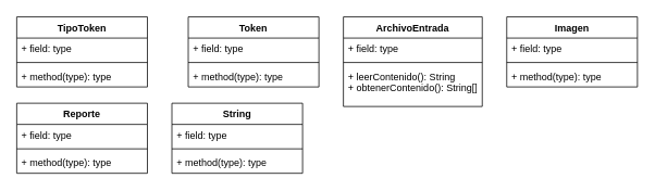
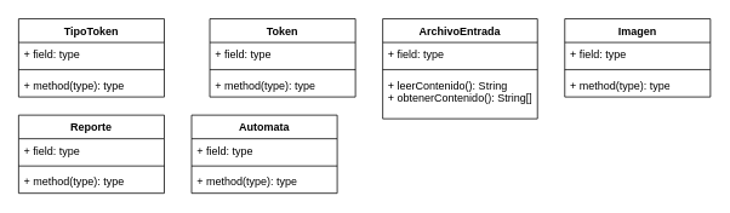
  <mxCell id="0" />
  <mxCell id="1" parent="0" />
  <mxCell id="2" value="TipoToken" style="swimlane;fontStyle=1;align=center;verticalAlign=top;childLayout=stackLayout;horizontal=1;startSize=26;horizontalStack=0;resizeParent=1;resizeParentMax=0;resizeLast=0;collapsible=1;marginBottom=0;whiteSpace=wrap;html=1;" vertex="1" parent="1"><mxGeometry x="20" y="20" width="160" height="86" as="geometry" /></mxCell>
  <mxCell id="3" value="+ field: type" style="text;strokeColor=none;fillColor=none;align=left;verticalAlign=top;spacingLeft=4;spacingRight=4;overflow=hidden;rotatable=0;points=[[0,0.5],[1,0.5]];portConstraint=eastwest;whiteSpace=wrap;html=1;" vertex="1" parent="2"><mxGeometry y="26" width="160" height="26" as="geometry" /></mxCell>
  <mxCell id="4" value="" style="line;strokeWidth=1;fillColor=none;align=left;verticalAlign=middle;spacingTop=-1;spacingLeft=3;spacingRight=3;rotatable=0;labelPosition=right;points=[];portConstraint=eastwest;strokeColor=inherit;" vertex="1" parent="2"><mxGeometry y="52" width="160" height="8" as="geometry" /></mxCell>
  <mxCell id="5" value="+ method(type): type" style="text;strokeColor=none;fillColor=none;align=left;verticalAlign=top;spacingLeft=4;spacingRight=4;overflow=hidden;rotatable=0;points=[[0,0.5],[1,0.5]];portConstraint=eastwest;whiteSpace=wrap;html=1;" vertex="1" parent="2"><mxGeometry y="60" width="160" height="26" as="geometry" /></mxCell>
  <mxCell id="6" value="Token" style="swimlane;fontStyle=1;align=center;verticalAlign=top;childLayout=stackLayout;horizontal=1;startSize=26;horizontalStack=0;resizeParent=1;resizeParentMax=0;resizeLast=0;collapsible=1;marginBottom=0;whiteSpace=wrap;html=1;" vertex="1" parent="1"><mxGeometry x="230" y="20" width="160" height="86" as="geometry" /></mxCell>
  <mxCell id="7" value="+ field: type" style="text;strokeColor=none;fillColor=none;align=left;verticalAlign=top;spacingLeft=4;spacingRight=4;overflow=hidden;rotatable=0;points=[[0,0.5],[1,0.5]];portConstraint=eastwest;whiteSpace=wrap;html=1;" vertex="1" parent="6"><mxGeometry y="26" width="160" height="26" as="geometry" /></mxCell>
  <mxCell id="8" value="" style="line;strokeWidth=1;fillColor=none;align=left;verticalAlign=middle;spacingTop=-1;spacingLeft=3;spacingRight=3;rotatable=0;labelPosition=right;points=[];portConstraint=eastwest;strokeColor=inherit;" vertex="1" parent="6"><mxGeometry y="52" width="160" height="8" as="geometry" /></mxCell>
  <mxCell id="9" value="+ method(type): type" style="text;strokeColor=none;fillColor=none;align=left;verticalAlign=top;spacingLeft=4;spacingRight=4;overflow=hidden;rotatable=0;points=[[0,0.5],[1,0.5]];portConstraint=eastwest;whiteSpace=wrap;html=1;" vertex="1" parent="6"><mxGeometry y="60" width="160" height="26" as="geometry" /></mxCell>
  <mxCell id="10" value="ArchivoEntrada" style="swimlane;fontStyle=1;align=center;verticalAlign=top;childLayout=stackLayout;horizontal=1;startSize=26;horizontalStack=0;resizeParent=1;resizeParentMax=0;resizeLast=0;collapsible=1;marginBottom=0;whiteSpace=wrap;html=1;" vertex="1" parent="1"><mxGeometry x="420" y="20" width="170" height="110" as="geometry" /></mxCell>
  <mxCell id="11" value="+ field: type" style="text;strokeColor=none;fillColor=none;align=left;verticalAlign=top;spacingLeft=4;spacingRight=4;overflow=hidden;rotatable=0;points=[[0,0.5],[1,0.5]];portConstraint=eastwest;whiteSpace=wrap;html=1;" vertex="1" parent="10"><mxGeometry y="26" width="170" height="26" as="geometry" /></mxCell>
  <mxCell id="12" value="" style="line;strokeWidth=1;fillColor=none;align=left;verticalAlign=middle;spacingTop=-1;spacingLeft=3;spacingRight=3;rotatable=0;labelPosition=right;points=[];portConstraint=eastwest;strokeColor=inherit;" vertex="1" parent="10"><mxGeometry y="52" width="170" height="8" as="geometry" /></mxCell>
  <mxCell id="13" value="+ leerContenido(): String&lt;div&gt;+ obtenerContenido(): String[]&lt;br&gt;&lt;/div&gt;" style="text;strokeColor=none;fillColor=none;align=left;verticalAlign=top;spacingLeft=4;spacingRight=4;overflow=hidden;rotatable=0;points=[[0,0.5],[1,0.5]];portConstraint=eastwest;whiteSpace=wrap;html=1;" vertex="1" parent="10"><mxGeometry y="60" width="170" height="50" as="geometry" /></mxCell>
  <mxCell id="14" value="Imagen" style="swimlane;fontStyle=1;align=center;verticalAlign=top;childLayout=stackLayout;horizontal=1;startSize=26;horizontalStack=0;resizeParent=1;resizeParentMax=0;resizeLast=0;collapsible=1;marginBottom=0;whiteSpace=wrap;html=1;" vertex="1" parent="1"><mxGeometry x="620" y="20" width="160" height="86" as="geometry" /></mxCell>
  <mxCell id="15" value="+ field: type" style="text;strokeColor=none;fillColor=none;align=left;verticalAlign=top;spacingLeft=4;spacingRight=4;overflow=hidden;rotatable=0;points=[[0,0.5],[1,0.5]];portConstraint=eastwest;whiteSpace=wrap;html=1;" vertex="1" parent="14"><mxGeometry y="26" width="160" height="26" as="geometry" /></mxCell>
  <mxCell id="16" value="" style="line;strokeWidth=1;fillColor=none;align=left;verticalAlign=middle;spacingTop=-1;spacingLeft=3;spacingRight=3;rotatable=0;labelPosition=right;points=[];portConstraint=eastwest;strokeColor=inherit;" vertex="1" parent="14"><mxGeometry y="52" width="160" height="8" as="geometry" /></mxCell>
  <mxCell id="17" value="+ method(type): type" style="text;strokeColor=none;fillColor=none;align=left;verticalAlign=top;spacingLeft=4;spacingRight=4;overflow=hidden;rotatable=0;points=[[0,0.5],[1,0.5]];portConstraint=eastwest;whiteSpace=wrap;html=1;" vertex="1" parent="14"><mxGeometry y="60" width="160" height="26" as="geometry" /></mxCell>
- <mxCell id="18" value="String" style="swimlane;fontStyle=1;align=center;verticalAlign=top;childLayout=stackLayout;horizontal=1;startSize=26;horizontalStack=0;resizeParent=1;resizeParentMax=0;resizeLast=0;collapsible=1;marginBottom=0;whiteSpace=wrap;html=1;" vertex="1" parent="1"><mxGeometry x="210" y="126" width="160" height="86" as="geometry" /></mxCell>
+ <mxCell id="18" value="Automata" style="swimlane;fontStyle=1;align=center;verticalAlign=top;childLayout=stackLayout;horizontal=1;startSize=26;horizontalStack=0;resizeParent=1;resizeParentMax=0;resizeLast=0;collapsible=1;marginBottom=0;whiteSpace=wrap;html=1;" vertex="1" parent="1"><mxGeometry x="210" y="126" width="160" height="86" as="geometry" /></mxCell>
  <mxCell id="19" value="+ field: type" style="text;strokeColor=none;fillColor=none;align=left;verticalAlign=top;spacingLeft=4;spacingRight=4;overflow=hidden;rotatable=0;points=[[0,0.5],[1,0.5]];portConstraint=eastwest;whiteSpace=wrap;html=1;" vertex="1" parent="18"><mxGeometry y="26" width="160" height="26" as="geometry" /></mxCell>
  <mxCell id="20" value="" style="line;strokeWidth=1;fillColor=none;align=left;verticalAlign=middle;spacingTop=-1;spacingLeft=3;spacingRight=3;rotatable=0;labelPosition=right;points=[];portConstraint=eastwest;strokeColor=inherit;" vertex="1" parent="18"><mxGeometry y="52" width="160" height="8" as="geometry" /></mxCell>
  <mxCell id="21" value="+ method(type): type" style="text;strokeColor=none;fillColor=none;align=left;verticalAlign=top;spacingLeft=4;spacingRight=4;overflow=hidden;rotatable=0;points=[[0,0.5],[1,0.5]];portConstraint=eastwest;whiteSpace=wrap;html=1;" vertex="1" parent="18"><mxGeometry y="60" width="160" height="26" as="geometry" /></mxCell>
  <mxCell id="22" value="Reporte" style="swimlane;fontStyle=1;align=center;verticalAlign=top;childLayout=stackLayout;horizontal=1;startSize=26;horizontalStack=0;resizeParent=1;resizeParentMax=0;resizeLast=0;collapsible=1;marginBottom=0;whiteSpace=wrap;html=1;" vertex="1" parent="1"><mxGeometry x="20" y="126" width="160" height="86" as="geometry" /></mxCell>
  <mxCell id="23" value="+ field: type" style="text;strokeColor=none;fillColor=none;align=left;verticalAlign=top;spacingLeft=4;spacingRight=4;overflow=hidden;rotatable=0;points=[[0,0.5],[1,0.5]];portConstraint=eastwest;whiteSpace=wrap;html=1;" vertex="1" parent="22"><mxGeometry y="26" width="160" height="26" as="geometry" /></mxCell>
  <mxCell id="24" value="" style="line;strokeWidth=1;fillColor=none;align=left;verticalAlign=middle;spacingTop=-1;spacingLeft=3;spacingRight=3;rotatable=0;labelPosition=right;points=[];portConstraint=eastwest;strokeColor=inherit;" vertex="1" parent="22"><mxGeometry y="52" width="160" height="8" as="geometry" /></mxCell>
  <mxCell id="25" value="+ method(type): type" style="text;strokeColor=none;fillColor=none;align=left;verticalAlign=top;spacingLeft=4;spacingRight=4;overflow=hidden;rotatable=0;points=[[0,0.5],[1,0.5]];portConstraint=eastwest;whiteSpace=wrap;html=1;" vertex="1" parent="22"><mxGeometry y="60" width="160" height="26" as="geometry" /></mxCell>
